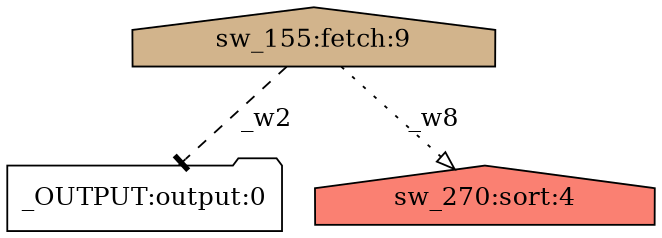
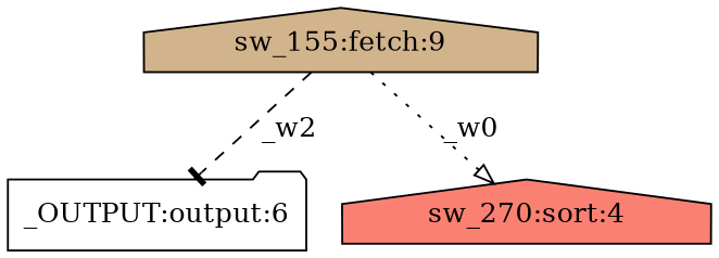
  digraph {
    node [shape=house style=filled]
-   n1 [fillcolor=white label="_OUTPUT:output:0" shape=folder]
+   n1 [fillcolor=white label="_OUTPUT:output:6" shape=folder]
    n2 [fillcolor=salmon label="sw_270:sort:4"]
    n3 [fillcolor=tan label="sw_155:fetch:9"]
    n3 -> n1 [arrowhead=tee label=_w2 style=dashed]
-   n3 -> n2 [arrowhead=onormal label=_w8 style=dotted]
+   n3 -> n2 [arrowhead=onormal label=_w0 style=dotted]
  }
